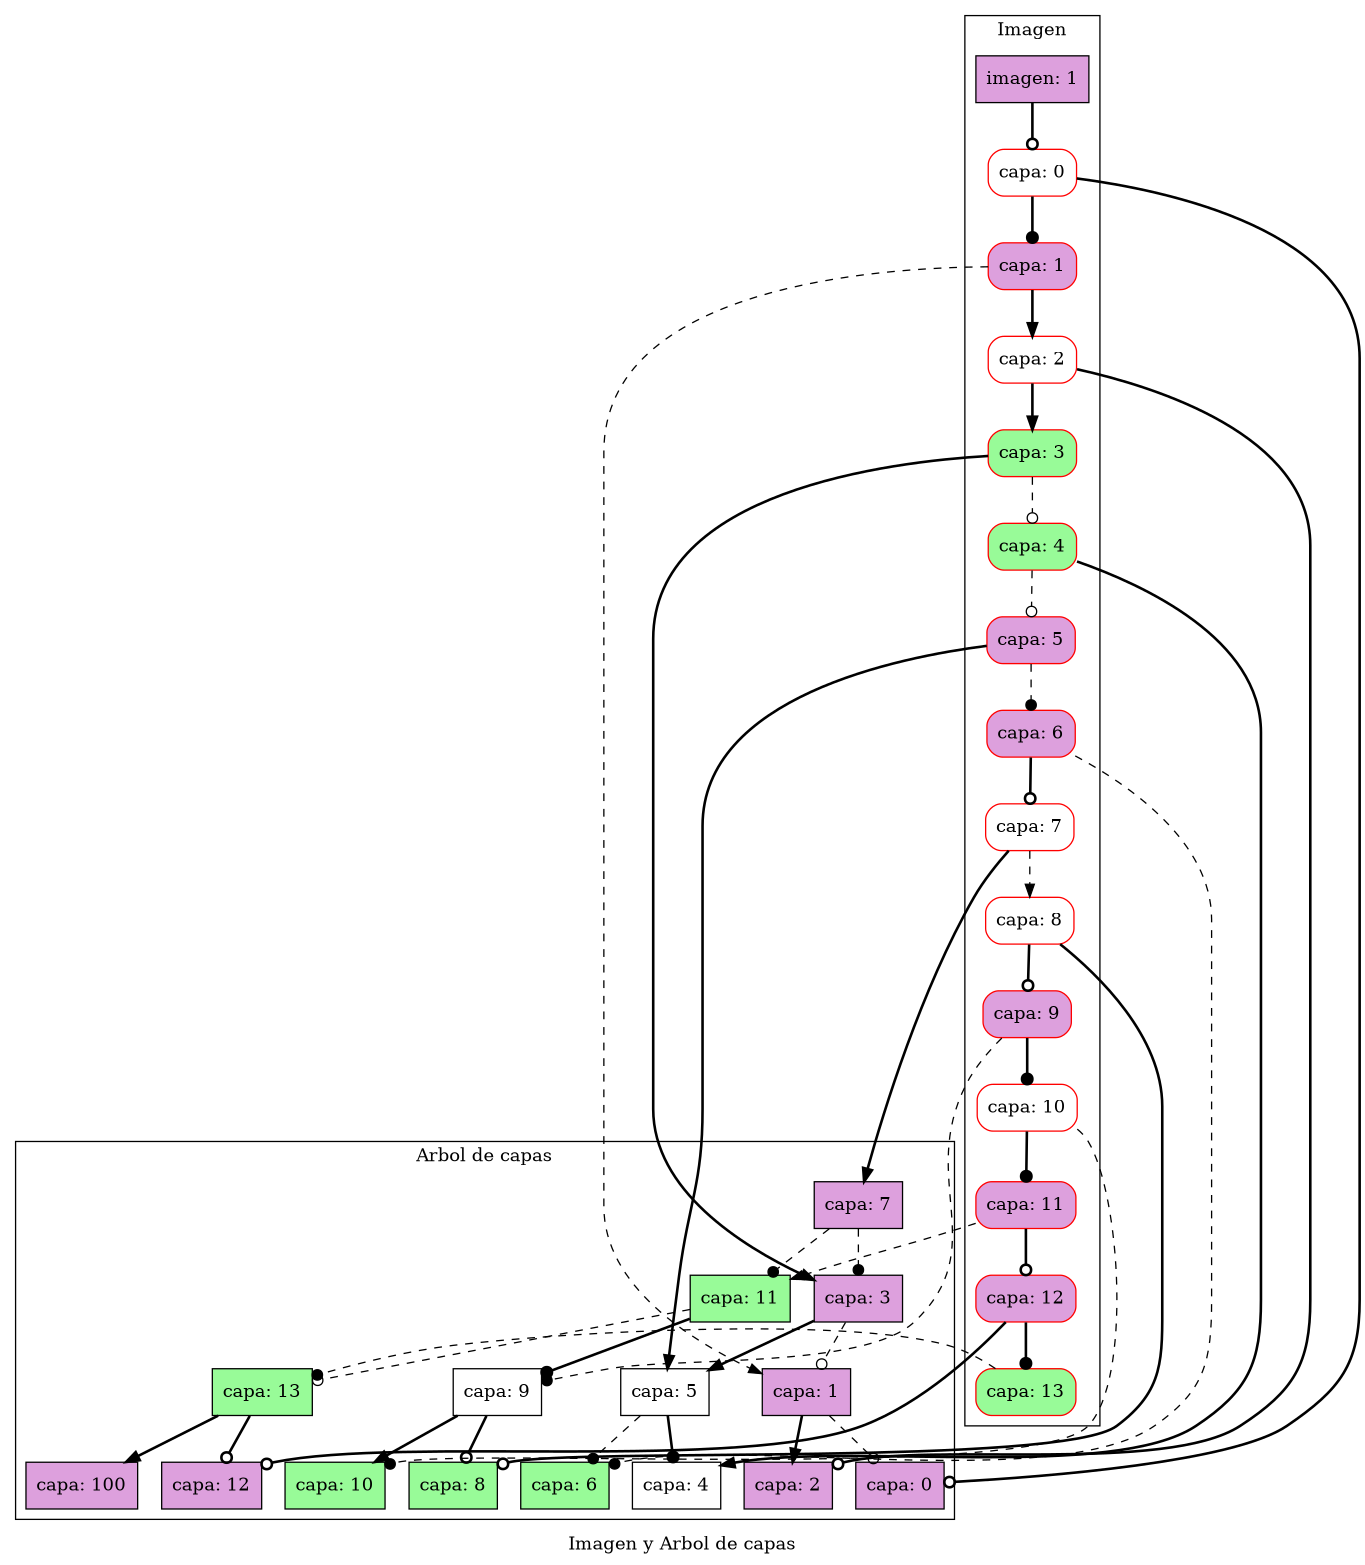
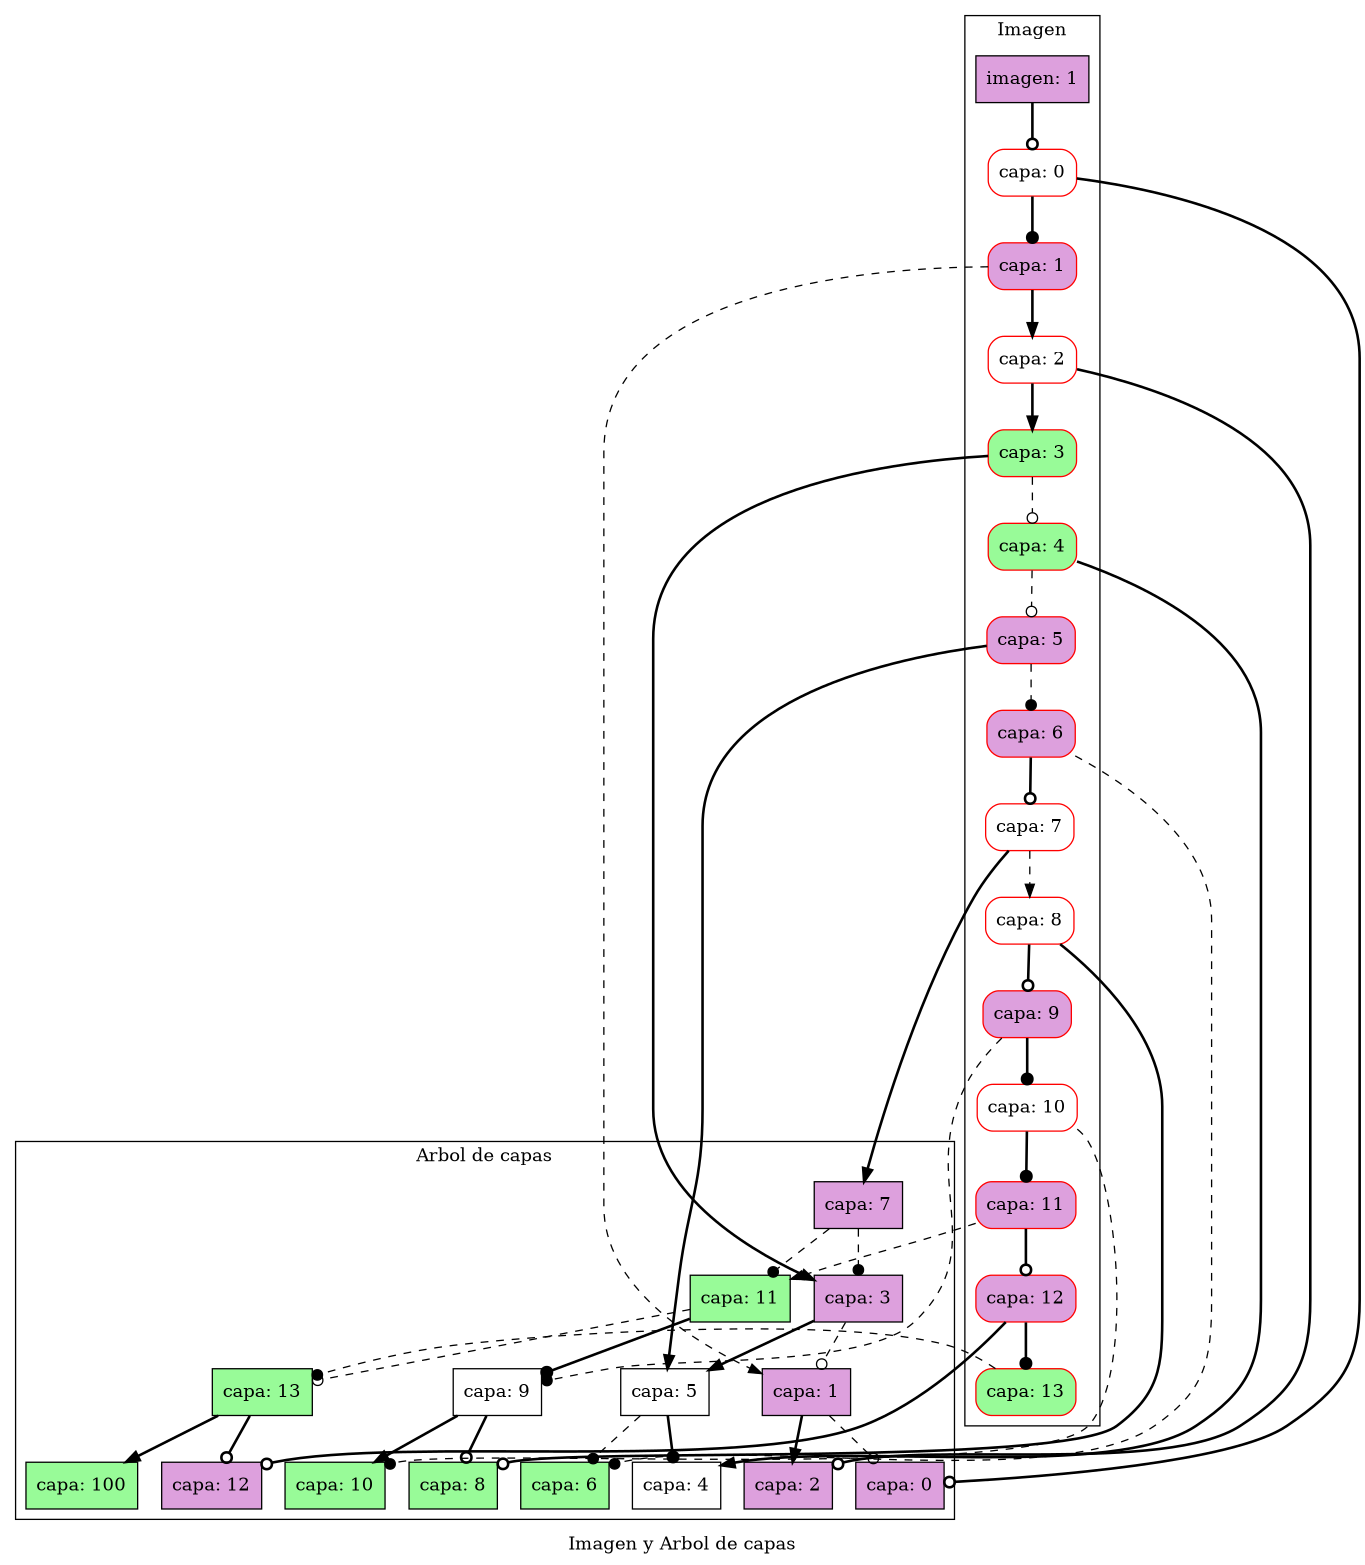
  digraph {
    label="Imagen y Arbol de capas"
    node [shape=box style=filled fillcolor=plum]
    edge [style=bold arrowhead=odot]
    n1 [label="capa: 7"]
    n2 [label="capa: 3"]
    n3 [label="capa: 11" fillcolor=palegreen]
    n4 [label="capa: 1"]
    n5 [label="capa: 5" fillcolor=white]
    n6 [label="capa: 0"]
    n7 [label="capa: 2"]
    n8 [label="capa: 4" fillcolor=white]
    n9 [label="capa: 6" fillcolor=palegreen]
    n10 [label="capa: 9" fillcolor=white]
    n11 [label="capa: 13" fillcolor=palegreen]
    n12 [label="capa: 8" fillcolor=palegreen]
    n13 [label="capa: 10" fillcolor=palegreen]
    n14 [label="capa: 12"]
-   n15 [label="capa: 100"]
+   n15 [label="capa: 100" fillcolor=palegreen]
    n16 [label="imagen: 1"]
    n17 [color=red label="capa: 0" style="rounded,filled" fillcolor=white]
    n18 [color=red label="capa: 1" style="rounded,filled"]
    n19 [color=red label="capa: 2" style="rounded,filled" fillcolor=white]
    n20 [color=red label="capa: 3" style="rounded,filled" fillcolor=palegreen]
    n21 [color=red label="capa: 4" style="rounded,filled" fillcolor=palegreen]
    n22 [color=red label="capa: 5" style="rounded,filled"]
    n23 [color=red label="capa: 6" style="rounded,filled"]
    n24 [color=red label="capa: 7" style="rounded,filled" fillcolor=white]
    n25 [color=red label="capa: 8" style="rounded,filled" fillcolor=white]
    n26 [color=red label="capa: 9" style="rounded,filled"]
    n27 [color=red label="capa: 10" style="rounded,filled" fillcolor=white]
    n28 [color=red label="capa: 11" style="rounded,filled"]
    n29 [color=red label="capa: 12" style="rounded,filled"]
    n30 [color=red label="capa: 13" style="rounded,filled" fillcolor=palegreen]
    subgraph cluster_1 {
      label="Arbol de capas"
      n1
      n2
      n3
      n4
      n5
      n6
      n7
      n8
      n9
      n10
      n11
      n12
      n13
      n14
      n15
    }
    subgraph cluster_2 {
      label=Imagen
      n16
      n17
      n18
      n19
      n20
      n21
      n22
      n23
      n24
      n25
      n26
      n27
      n28
      n29
      n30
    }
    n1 -> n2 [style=dashed arrowhead=dot]
    n1 -> n3 [style=dashed arrowhead=dot]
    n2 -> n4 [style=dashed]
    n2 -> n5 [arrowhead=normal]
    n3 -> n10 [arrowhead=dot]
    n3 -> n11 [style=dashed]
    n4 -> n6 [style=dashed]
    n4 -> n7 [arrowhead=normal]
    n5 -> n8 [arrowhead=dot]
    n5 -> n9 [style=dashed arrowhead=dot]
    n10 -> n12
    n10 -> n13 [arrowhead=normal]
    n11 -> n14
    n11 -> n15 [arrowhead=normal]
    n16 -> n17
    n17 -> n6
    n17 -> n18 [arrowhead=dot]
    n18 -> n4 [style=dashed arrowhead=normal]
    n18 -> n19 [arrowhead=normal]
    n19 -> n7
    n19 -> n20 [arrowhead=normal]
    n20 -> n2 [arrowhead=normal]
    n20 -> n21 [style=dashed]
    n21 -> n8 [arrowhead=normal]
    n21 -> n22 [style=dashed]
    n22 -> n5 [arrowhead=normal]
    n22 -> n23 [style=dashed arrowhead=dot]
    n23 -> n9 [style=dashed arrowhead=dot]
    n23 -> n24
    n24 -> n1 [arrowhead=normal]
    n24 -> n25 [style=dashed arrowhead=normal]
    n25 -> n12
    n25 -> n26
    n26 -> n10 [style=dashed arrowhead=dot]
    n26 -> n27 [arrowhead=dot]
    n27 -> n13 [style=dashed arrowhead=dot]
    n27 -> n28 [arrowhead=dot]
    n28 -> n3 [style=dashed arrowhead=normal]
    n28 -> n29
    n29 -> n14
    n29 -> n30 [arrowhead=dot]
    n30 -> n11 [style=dashed arrowhead=dot]
  }
